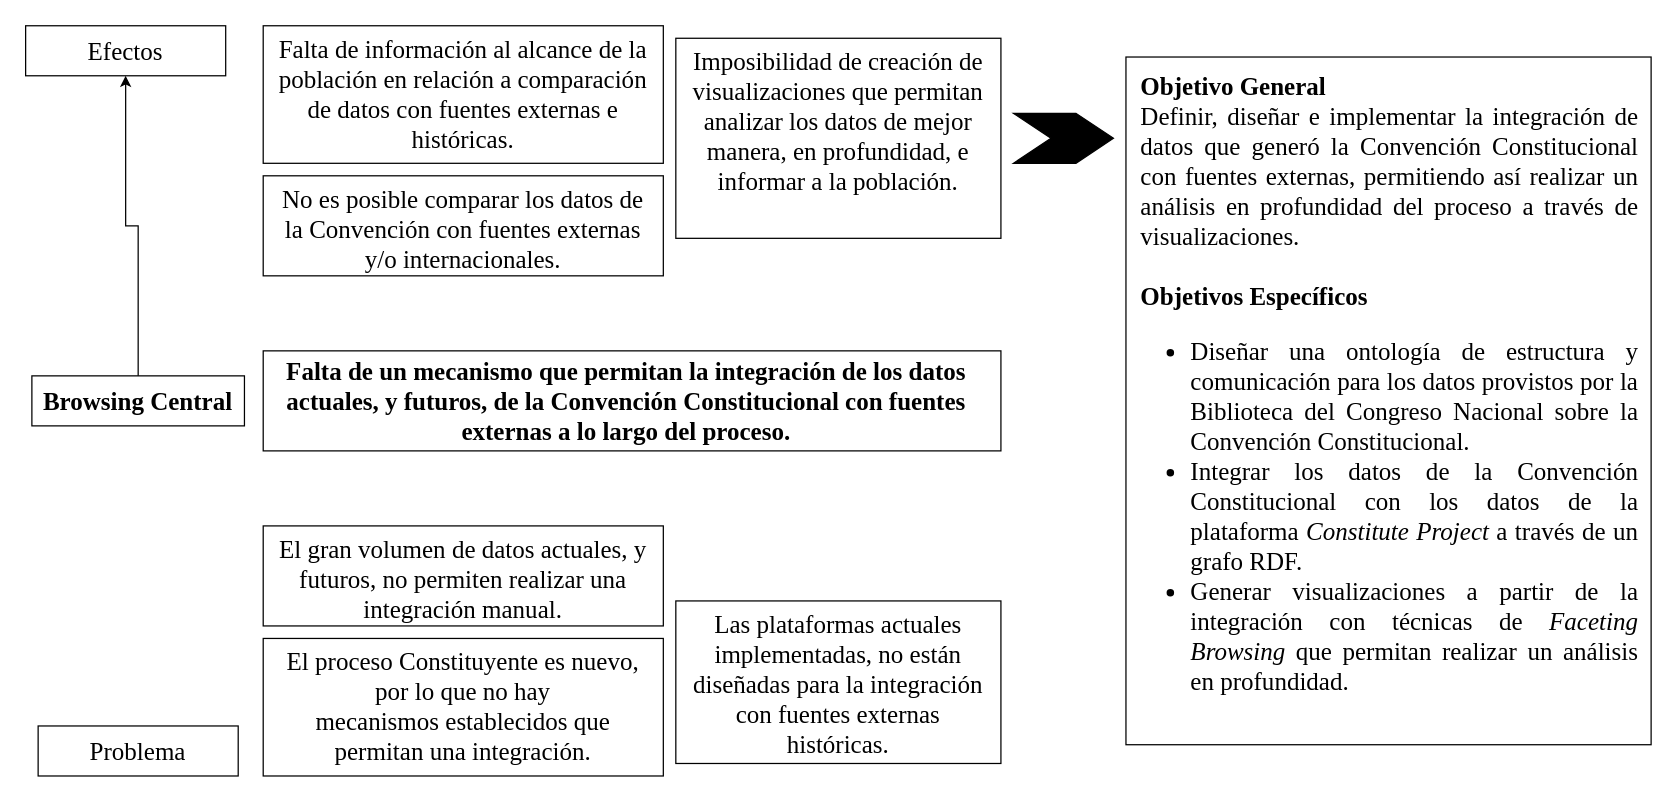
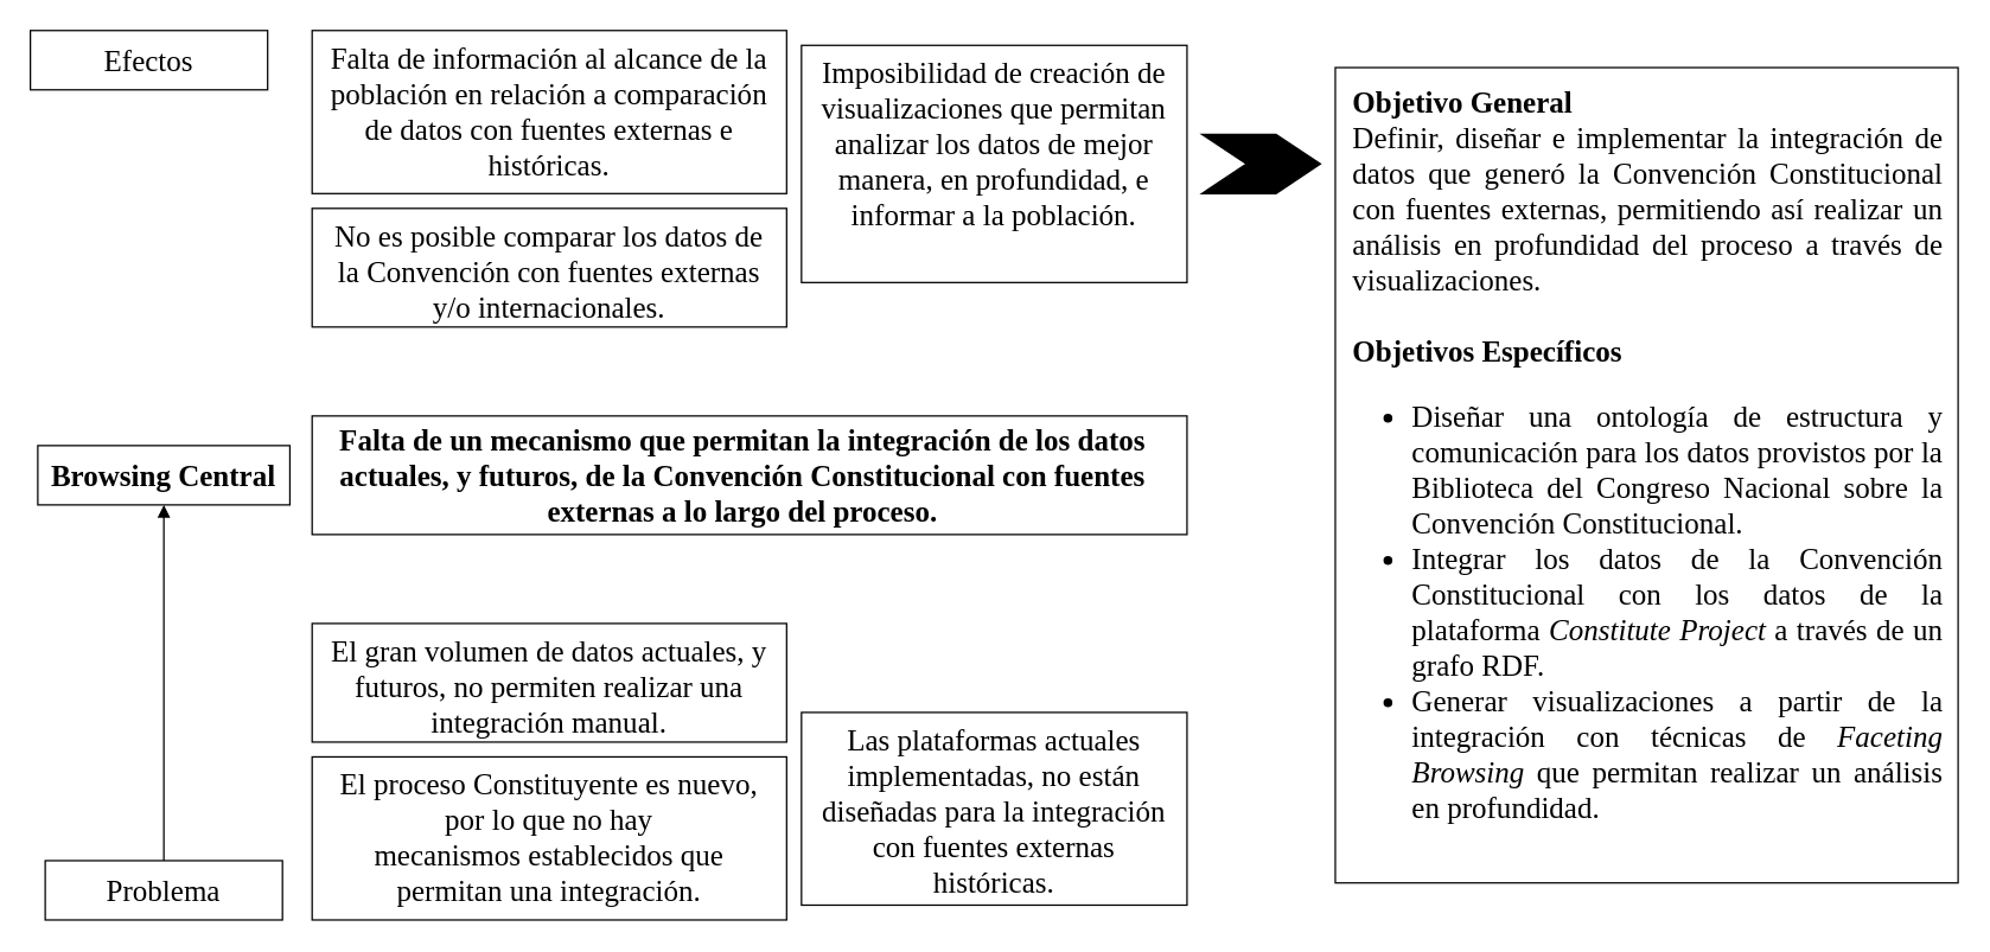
  <mxCell id="0" />
  <mxCell id="1" parent="0" />
- <mxCell id="2" style="edgeStyle=orthogonalEdgeStyle;rounded=0;orthogonalLoop=1;jettySize=auto;html=1;fontFamily=Times New Roman;fontSize=20;" parent="1" source="3" target="4" edge="1"><mxGeometry relative="1" as="geometry" /></mxCell>
  <mxCell id="3" value="&lt;font face=&quot;Fira Sans&quot; data-font-src=&quot;https://fonts.googleapis.com/css?family=Fira+Sans&quot; size=&quot;1&quot;&gt;&lt;b style=&quot;font-size: 20px&quot;&gt;Browsing Central&lt;/b&gt;&lt;/font&gt;" style="rounded=0;whiteSpace=wrap;html=1;fillColor=none;fontSize=15;" parent="1" vertex="1"><mxGeometry x="25" y="300" width="170" height="40" as="geometry" /></mxCell>
  <mxCell id="4" value="&lt;font style=&quot;font-size: 20px&quot;&gt;Efectos&lt;/font&gt;" style="rounded=0;whiteSpace=wrap;html=1;fillColor=none;fontSize=15;fontFamily=Fira Sans;fontSource=https%3A%2F%2Ffonts.googleapis.com%2Fcss%3Ffamily%3DFira%2BSans;" parent="1" vertex="1"><mxGeometry x="20" y="20" width="160" height="40" as="geometry" /></mxCell>
+ <mxCell id="5" style="edgeStyle=orthogonalEdgeStyle;rounded=0;orthogonalLoop=1;jettySize=auto;html=1;fontFamily=Times New Roman;fontSize=20;endArrow=block;endFill=1;" parent="1" source="6" target="3" edge="1"><mxGeometry relative="1" as="geometry" /></mxCell>
  <mxCell id="6" value="&lt;font style=&quot;font-size: 20px&quot; face=&quot;Fira Sans&quot; data-font-src=&quot;https://fonts.googleapis.com/css?family=Fira+Sans&quot;&gt;Problema&lt;/font&gt;" style="rounded=0;whiteSpace=wrap;html=1;fillColor=none;fontStyle=0;fontSize=15;" parent="1" vertex="1"><mxGeometry x="30" y="580" width="160" height="40" as="geometry" /></mxCell>
  <mxCell id="7" value="" style="html=1;shadow=0;dashed=0;align=center;verticalAlign=middle;shape=mxgraph.arrows2.arrow;dy=0;dx=30;notch=30;fontFamily=Times New Roman;fontSize=20;fillColor=#000000;" parent="1" vertex="1"><mxGeometry x="810" y="90" width="80" height="40" as="geometry" /></mxCell>
  <mxCell id="8" value="&lt;font data-font-src=&quot;https://fonts.googleapis.com/css?family=Fira+Sans&quot; style=&quot;font-size: 20px&quot; face=&quot;Fira Sans&quot;&gt;&lt;b&gt;&lt;font style=&quot;font-size: 20px&quot;&gt;Objetivo General&lt;/font&gt;&lt;/b&gt;&lt;br&gt;&lt;/font&gt;&lt;div style=&quot;text-align: justify&quot;&gt;&lt;font data-font-src=&quot;https://fonts.googleapis.com/css?family=Fira+Sans&quot; style=&quot;font-size: 20px&quot; face=&quot;Fira Sans&quot;&gt;&lt;span style=&quot;font-weight: bold&quot;&gt;&#09;&lt;/span&gt;&lt;span&gt;&lt;font style=&quot;font-size: 20px&quot;&gt;Definir, diseñar e implementar la integración de datos que generó la Convención Constitucional con fuentes externas, permitiendo así realizar un análisis en profundidad del proceso a través de visualizaciones.&lt;/font&gt;&lt;/span&gt;&lt;/font&gt;&lt;/div&gt;&lt;div style=&quot;text-align: justify&quot;&gt;&lt;font style=&quot;font-size: 20px&quot;&gt;&lt;br&gt;&lt;/font&gt;&lt;/div&gt;&lt;div style=&quot;text-align: justify&quot;&gt;&lt;span&gt;&lt;font data-font-src=&quot;https://fonts.googleapis.com/css?family=Fira+Sans&quot; style=&quot;font-size: 20px&quot; face=&quot;Fira Sans&quot;&gt;&lt;b&gt;Objetivos Específicos&lt;/b&gt;&lt;/font&gt;&lt;/span&gt;&lt;/div&gt;&lt;div style=&quot;text-align: justify&quot;&gt;&lt;ul&gt;&lt;li&gt;&lt;font data-font-src=&quot;https://fonts.googleapis.com/css?family=Fira+Sans&quot; style=&quot;font-size: 20px&quot; face=&quot;Fira Sans&quot;&gt;Diseñar una ontología de estructura y comunicación para los datos provistos por la Biblioteca del Congreso Nacional sobre la Convención Constitucional.&lt;/font&gt;&lt;/li&gt;&lt;li&gt;&lt;font data-font-src=&quot;https://fonts.googleapis.com/css?family=Fira+Sans&quot; style=&quot;font-size: 20px&quot; face=&quot;Fira Sans&quot;&gt;Integrar los datos de la Convención Constitucional con los datos de la plataforma &lt;i&gt;Constitute Project &lt;/i&gt;a través de un grafo RDF.&lt;/font&gt;&lt;/li&gt;&lt;li&gt;&lt;font data-font-src=&quot;https://fonts.googleapis.com/css?family=Fira+Sans&quot; style=&quot;font-size: 20px&quot; face=&quot;Fira Sans&quot;&gt;Generar visualizaciones a partir de la integración con técnicas de &lt;i&gt;Faceting Browsing&amp;nbsp;&lt;/i&gt;que permitan realizar un análisis en profundidad.&amp;nbsp;&lt;/font&gt;&lt;/li&gt;&lt;/ul&gt;&lt;/div&gt;" style="rounded=0;whiteSpace=wrap;html=1;fontFamily=Times New Roman;fontSize=20;fillColor=none;align=left;verticalAlign=top;spacingLeft=10;spacingRight=10;spacingTop=5;" parent="1" vertex="1"><mxGeometry x="900" y="45" width="420" height="550" as="geometry" /></mxCell>
  <mxCell id="9" value="&lt;div style=&quot;&quot;&gt;&lt;b&gt;&lt;font face=&quot;Fira Sans&quot; data-font-src=&quot;https://fonts.googleapis.com/css?family=Fira+Sans&quot; style=&quot;font-size: 20px&quot;&gt;Falta de un mecanismo que permitan la integración de los datos actuales, y futuros, de la Convención Constitucional&amp;nbsp;con fuentes externas a lo largo del proceso.&lt;/font&gt;&lt;/b&gt;&lt;/div&gt;" style="rounded=0;whiteSpace=wrap;html=1;fontFamily=Times New Roman;fontSize=15;fillColor=none;align=center;verticalAlign=middle;spacingLeft=5;spacingRight=14;" parent="1" vertex="1"><mxGeometry x="210" y="280" width="590" height="80" as="geometry" /></mxCell>
  <mxCell id="10" value="&lt;div style=&quot;&quot;&gt;&lt;font face=&quot;Fira Sans&quot; data-font-src=&quot;https://fonts.googleapis.com/css?family=Fira+Sans&quot; style=&quot;font-size: 20px&quot;&gt;El proceso Constituyente es nuevo, por lo que no hay mecanismos&amp;nbsp;establecidos que permitan una integración.&lt;/font&gt;&lt;/div&gt;" style="rounded=0;whiteSpace=wrap;html=1;fontFamily=Times New Roman;fontSize=15;fillColor=none;align=center;verticalAlign=top;spacingLeft=5;spacingRight=5;" parent="1" vertex="1"><mxGeometry x="210" y="510" width="320" height="110" as="geometry" /></mxCell>
  <mxCell id="11" value="&lt;div style=&quot;&quot;&gt;&lt;font face=&quot;Fira Sans&quot; data-font-src=&quot;https://fonts.googleapis.com/css?family=Fira+Sans&quot; style=&quot;font-size: 20px&quot;&gt;Falta de información al alcance de la población en relación a comparación de datos con fuentes externas e históricas.&lt;/font&gt;&lt;/div&gt;" style="rounded=0;whiteSpace=wrap;html=1;fontFamily=Times New Roman;fontSize=15;fillColor=none;align=center;verticalAlign=top;spacingLeft=5;spacingRight=5;" parent="1" vertex="1"><mxGeometry x="210" y="20" width="320" height="110" as="geometry" /></mxCell>
  <mxCell id="12" value="&lt;div style=&quot;&quot;&gt;&lt;font face=&quot;Fira Sans&quot; data-font-src=&quot;https://fonts.googleapis.com/css?family=Fira+Sans&quot; style=&quot;font-size: 20px&quot;&gt;No es posible comparar los datos de la Convención con fuentes externas y/o internacionales.&lt;/font&gt;&lt;/div&gt;" style="rounded=0;whiteSpace=wrap;html=1;fontFamily=Times New Roman;fontSize=15;fillColor=none;align=center;verticalAlign=top;spacingLeft=5;spacingRight=5;" parent="1" vertex="1"><mxGeometry x="210" y="140" width="320" height="80" as="geometry" /></mxCell>
  <mxCell id="13" value="&lt;div style=&quot;&quot;&gt;&lt;font style=&quot;font-size: 20px&quot; face=&quot;Fira Sans&quot; data-font-src=&quot;https://fonts.googleapis.com/css?family=Fira+Sans&quot;&gt;El gran volumen de datos actuales, y futuros, no permiten realizar una integración manual.&lt;/font&gt;&lt;/div&gt;" style="rounded=0;whiteSpace=wrap;html=1;fontFamily=Times New Roman;fontSize=15;fillColor=none;align=center;verticalAlign=top;spacingLeft=5;spacingRight=5;" parent="1" vertex="1"><mxGeometry x="210" y="420" width="320" height="80" as="geometry" /></mxCell>
  <mxCell id="14" value="&lt;div style=&quot;&quot;&gt;&lt;font style=&quot;font-size: 20px&quot; face=&quot;Fira Sans&quot; data-font-src=&quot;https://fonts.googleapis.com/css?family=Fira+Sans&quot;&gt;Imposibilidad de creación de visualizaciones que permitan analizar los datos de mejor manera, en profundidad, e informar a la población.&lt;/font&gt;&lt;/div&gt;" style="rounded=0;whiteSpace=wrap;html=1;fontFamily=Times New Roman;fontSize=15;fillColor=none;align=center;verticalAlign=top;spacingLeft=5;spacingRight=5;" parent="1" vertex="1"><mxGeometry x="540" y="30" width="260" height="160" as="geometry" /></mxCell>
  <mxCell id="15" value="&lt;div&gt;&lt;font face=&quot;Fira Sans&quot; data-font-src=&quot;https://fonts.googleapis.com/css?family=Fira+Sans&quot; style=&quot;font-size: 20px&quot;&gt;Las plataformas actuales implementadas, no están diseñadas para la integración con fuentes externas históricas.&lt;/font&gt;&lt;/div&gt;" style="rounded=0;whiteSpace=wrap;html=1;fontFamily=Times New Roman;fontSize=15;fillColor=none;align=center;verticalAlign=top;spacingLeft=5;spacingRight=5;" parent="1" vertex="1"><mxGeometry x="540" y="480" width="260" height="130" as="geometry" /></mxCell>
